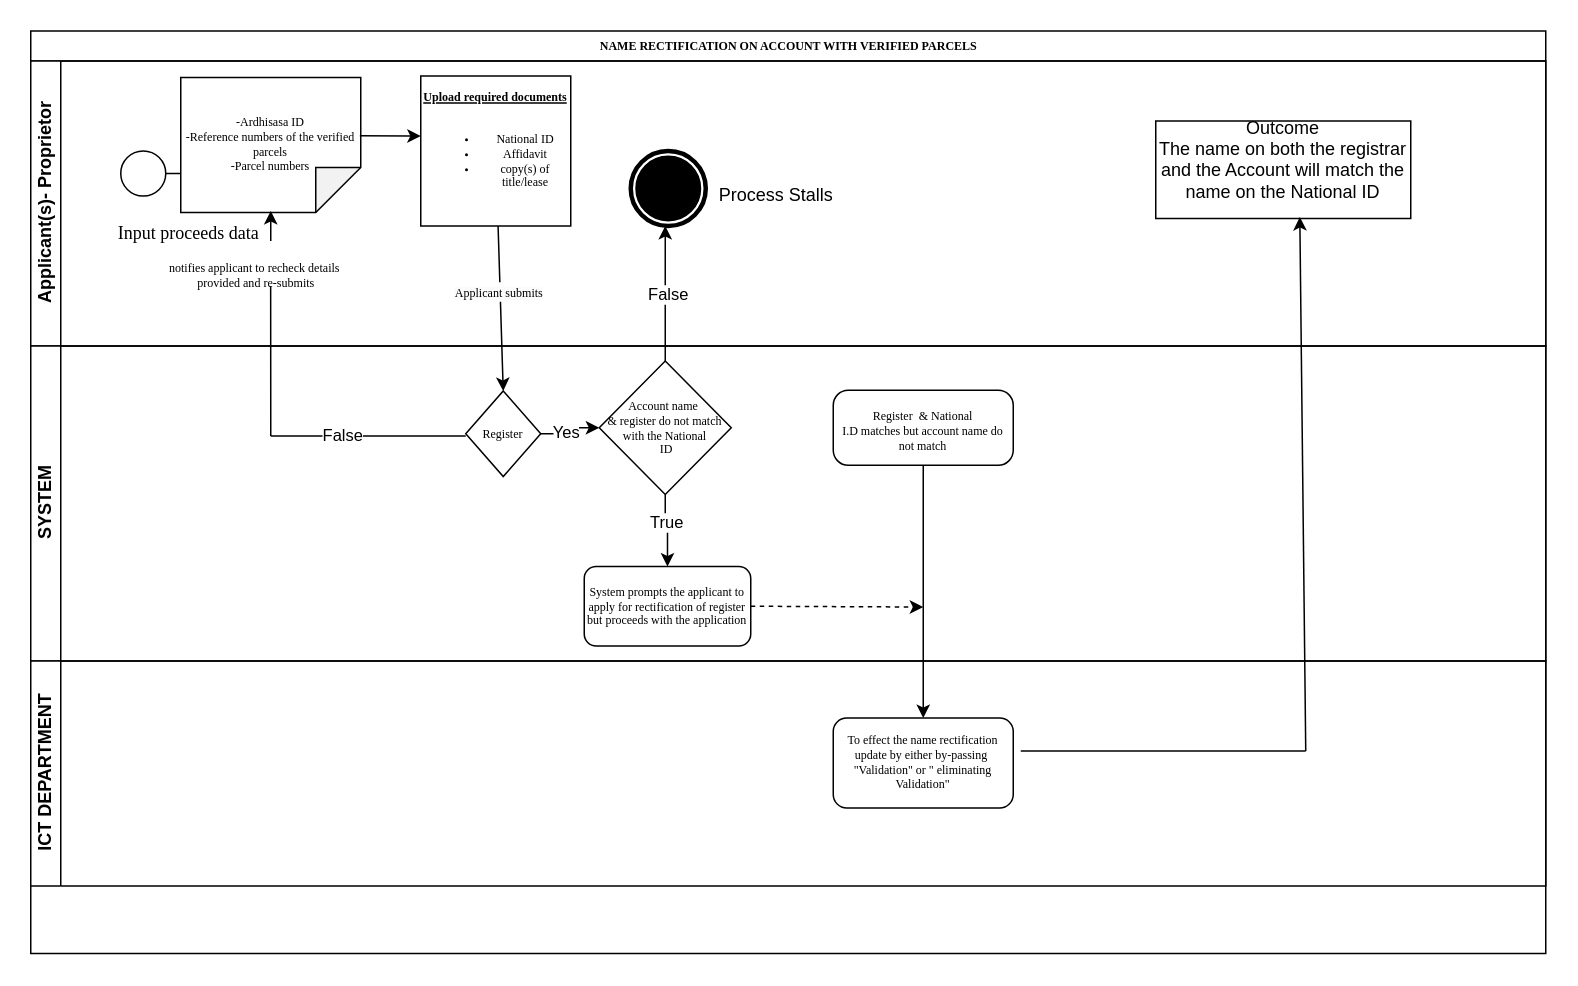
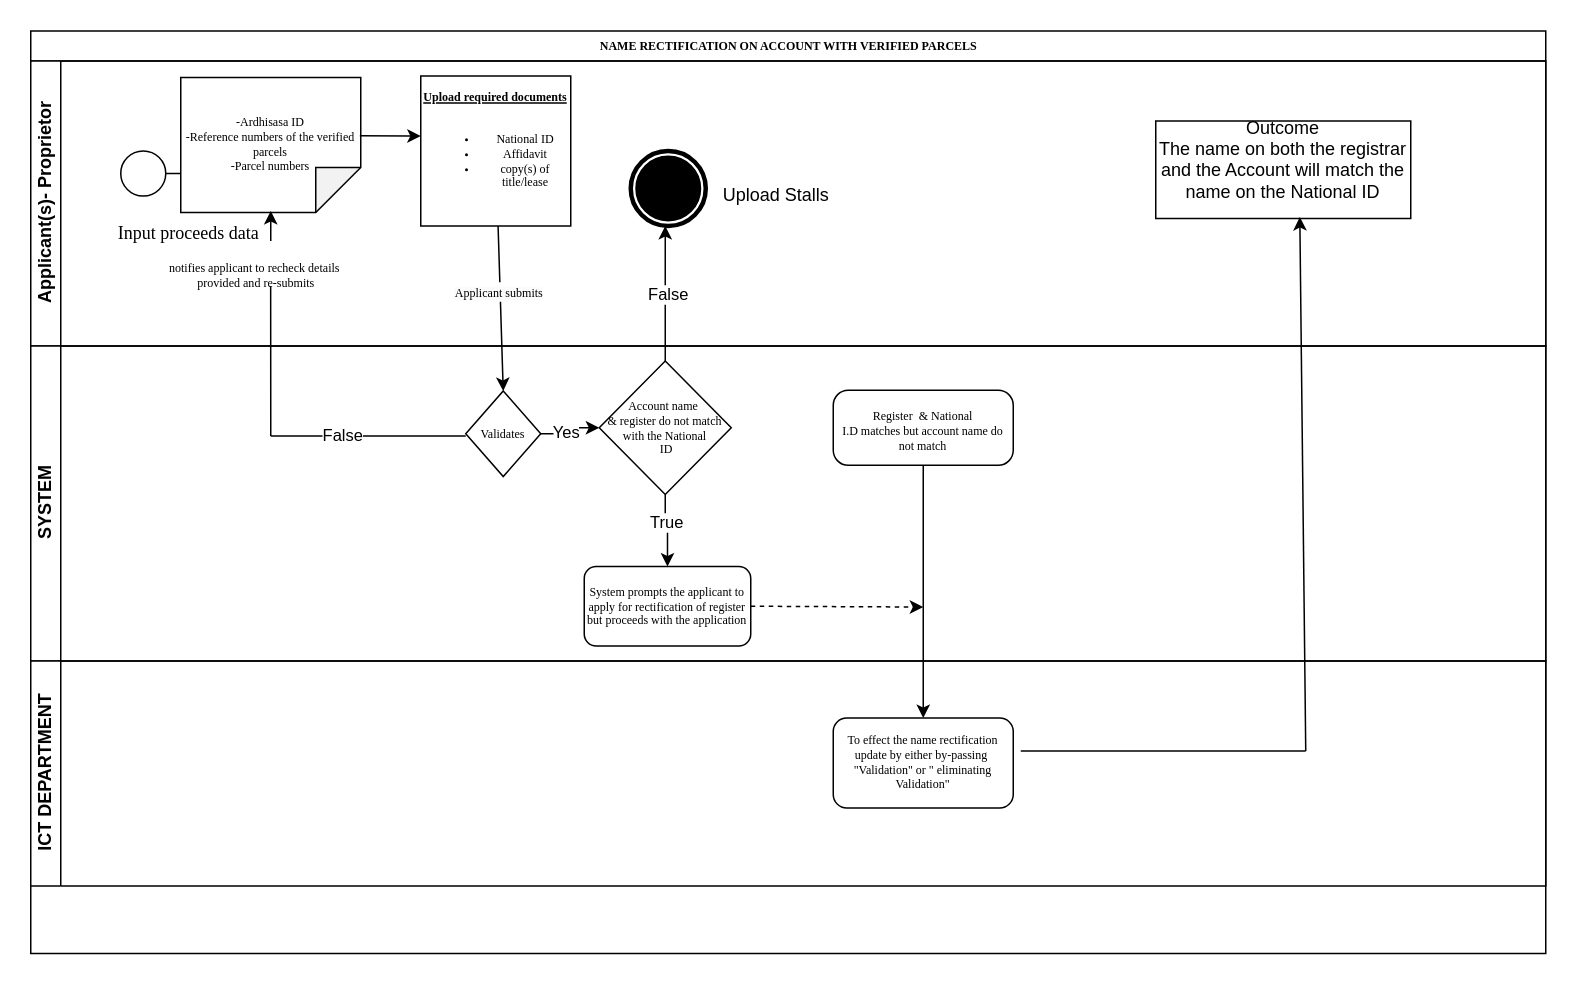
  <mxCell id="0" />
  <mxCell id="1" parent="0" />
  <mxCell id="2" value="NAME RECTIFICATION ON ACCOUNT WITH VERIFIED PARCELS" style="swimlane;html=1;childLayout=stackLayout;horizontal=1;startSize=20;horizontalStack=0;rounded=0;shadow=0;labelBackgroundColor=none;strokeWidth=1;fontFamily=Verdana;fontSize=8;align=center;" parent="1" vertex="1"><mxGeometry x="20" y="20" width="1010" height="615" as="geometry" /></mxCell>
  <mxCell id="3" value="Applicant(s)- Proprietor" style="swimlane;html=1;startSize=20;horizontal=0;" parent="2" vertex="1"><mxGeometry y="20" width="1010" height="190" as="geometry" /></mxCell>
  <mxCell id="4" style="edgeStyle=orthogonalEdgeStyle;rounded=0;html=1;labelBackgroundColor=none;startArrow=none;startFill=0;startSize=5;endArrow=classicThin;endFill=1;endSize=5;jettySize=auto;orthogonalLoop=1;strokeWidth=1;fontFamily=Verdana;fontSize=8" parent="3" source="5" edge="1"><mxGeometry relative="1" as="geometry"><mxPoint x="120" y="75" as="targetPoint" /></mxGeometry></mxCell>
  <mxCell id="5" value="" style="ellipse;whiteSpace=wrap;html=1;rounded=0;shadow=0;labelBackgroundColor=none;strokeWidth=1;fontFamily=Verdana;fontSize=8;align=center;" parent="3" vertex="1"><mxGeometry x="60" y="60" width="30" height="30" as="geometry" /></mxCell>
  <mxCell id="6" value="&lt;h6&gt;&lt;span style=&quot;font-weight: normal;&quot;&gt;&lt;font face=&quot;Times New Roman&quot;&gt;-Ardhisasa ID&lt;br&gt;&lt;/font&gt;&lt;font face=&quot;vrdMzk03zgyeCwnh8cxA&quot;&gt;-Reference numbers of the verified parcels&lt;br&gt;&lt;/font&gt;&lt;font face=&quot;vrdMzk03zgyeCwnh8cxA&quot;&gt;-Parcel numbers&lt;/font&gt;&lt;/span&gt;&lt;/h6&gt;" style="shape=note;whiteSpace=wrap;html=1;backgroundOutline=1;darkOpacity=0.05;direction=south;" vertex="1" parent="3"><mxGeometry x="100" y="11" width="120" height="90" as="geometry" /></mxCell>
  <mxCell id="7" value="&lt;h6&gt;&lt;font face=&quot;Times New Roman&quot;&gt;&lt;u&gt;Upload required documents&lt;/u&gt;&lt;/font&gt;&lt;/h6&gt;&lt;h6&gt;&lt;ul&gt;&lt;li&gt;&lt;font face=&quot;Times New Roman&quot;&gt;&lt;span style=&quot;font-weight: normal;&quot;&gt;National ID&lt;/span&gt;&lt;/font&gt;&lt;/li&gt;&lt;li&gt;&lt;font face=&quot;Times New Roman&quot;&gt;&lt;span style=&quot;font-weight: normal;&quot;&gt;Affidavit&lt;/span&gt;&lt;/font&gt;&lt;/li&gt;&lt;li&gt;&lt;font face=&quot;Times New Roman&quot;&gt;&lt;span style=&quot;font-weight: normal;&quot;&gt;copy(s) of title/lease&lt;/span&gt;&lt;/font&gt;&lt;/li&gt;&lt;/ul&gt;&lt;/h6&gt;&lt;div&gt;&lt;br&gt;&lt;/div&gt;" style="whiteSpace=wrap;html=1;aspect=fixed;" vertex="1" parent="3"><mxGeometry x="260" y="10" width="100" height="100" as="geometry" /></mxCell>
  <mxCell id="8" value="" style="edgeStyle=none;orthogonalLoop=1;jettySize=auto;html=1;rounded=0;exitX=0.432;exitY=0.005;exitDx=0;exitDy=0;exitPerimeter=0;" edge="1" parent="3" source="6"><mxGeometry width="100" relative="1" as="geometry"><mxPoint x="230" y="50" as="sourcePoint" /><mxPoint x="260" y="50" as="targetPoint" /><Array as="points" /></mxGeometry></mxCell>
  <mxCell id="9" value="&lt;font face=&quot;Times New Roman&quot;&gt;Input proceeds data&lt;/font&gt;" style="text;html=1;align=center;verticalAlign=middle;resizable=0;points=[];autosize=1;strokeColor=none;fillColor=none;" vertex="1" parent="3"><mxGeometry x="50" y="100" width="110" height="30" as="geometry" /></mxCell>
  <mxCell id="10" value="" style="edgeStyle=none;orthogonalLoop=1;jettySize=auto;html=1;rounded=0;entryX=0.881;entryY=-0.048;entryDx=0;entryDy=0;entryPerimeter=0;" edge="1" parent="3"><mxGeometry width="100" relative="1" as="geometry"><mxPoint x="160" y="120" as="sourcePoint" /><mxPoint x="160.0" y="100.0" as="targetPoint" /><Array as="points" /></mxGeometry></mxCell>
  <mxCell id="11" value="&lt;h6&gt;&lt;br&gt;&lt;/h6&gt;" style="text;html=1;align=center;verticalAlign=middle;resizable=0;points=[];autosize=1;strokeColor=none;fillColor=none;" vertex="1" parent="3"><mxGeometry x="330" y="130" width="20" height="60" as="geometry" /></mxCell>
  <mxCell id="12" value="Outcome&lt;div&gt;The name on both the registrar and the Account will match the name on the National ID&lt;br&gt;&lt;div&gt;&lt;u&gt;&lt;br&gt;&lt;/u&gt;&lt;/div&gt;&lt;/div&gt;" style="rounded=0;whiteSpace=wrap;html=1;" vertex="1" parent="3"><mxGeometry x="750" y="40" width="170" height="65" as="geometry" /></mxCell>
  <mxCell id="13" value="" style="points=[[0.145,0.145,0],[0.5,0,0],[0.855,0.145,0],[1,0.5,0],[0.855,0.855,0],[0.5,1,0],[0.145,0.855,0],[0,0.5,0]];shape=mxgraph.bpmn.event;html=1;verticalLabelPosition=bottom;labelBackgroundColor=#ffffff;verticalAlign=top;align=center;perimeter=ellipsePerimeter;outlineConnect=0;aspect=fixed;outline=end;symbol=terminate;" vertex="1" parent="3"><mxGeometry x="400" y="60" width="50" height="50" as="geometry" /></mxCell>
- <mxCell id="14" value="&amp;nbsp;Process Stalls" style="text;html=1;align=center;verticalAlign=middle;resizable=0;points=[];autosize=1;strokeColor=none;fillColor=none;" vertex="1" parent="3"><mxGeometry x="445" y="75" width="100" height="30" as="geometry" /></mxCell>
+ <mxCell id="14" value="&amp;nbsp;Upload Stalls" style="text;html=1;align=center;verticalAlign=middle;resizable=0;points=[];autosize=1;strokeColor=none;fillColor=none;" vertex="1" parent="3"><mxGeometry x="445" y="75" width="100" height="30" as="geometry" /></mxCell>
  <mxCell id="15" value="SYSTEM" style="swimlane;html=1;startSize=20;horizontal=0;" parent="2" vertex="1"><mxGeometry y="210" width="1010" height="210" as="geometry" /></mxCell>
  <mxCell id="16" value="" style="edgeStyle=orthogonalEdgeStyle;rounded=0;orthogonalLoop=1;jettySize=auto;html=1;" edge="1" parent="15" source="18" target="21"><mxGeometry relative="1" as="geometry" /></mxCell>
  <mxCell id="17" value="Yes" style="edgeLabel;html=1;align=center;verticalAlign=middle;resizable=0;points=[];" vertex="1" connectable="0" parent="16"><mxGeometry x="-0.243" y="1" relative="1" as="geometry"><mxPoint as="offset" /></mxGeometry></mxCell>
- <mxCell id="18" value="Register" style="strokeWidth=1;html=1;shape=mxgraph.flowchart.decision;whiteSpace=wrap;rounded=1;shadow=0;labelBackgroundColor=none;fontFamily=Verdana;fontSize=8;align=center;" parent="15" vertex="1"><mxGeometry x="290" y="30" width="50" height="57" as="geometry" /></mxCell>
+ <mxCell id="18" value="Validates" style="strokeWidth=1;html=1;shape=mxgraph.flowchart.decision;whiteSpace=wrap;rounded=1;shadow=0;labelBackgroundColor=none;fontFamily=Verdana;fontSize=8;align=center;" parent="15" vertex="1"><mxGeometry x="290" y="30" width="50" height="57" as="geometry" /></mxCell>
  <mxCell id="19" value="" style="edgeStyle=orthogonalEdgeStyle;rounded=0;orthogonalLoop=1;jettySize=auto;html=1;" edge="1" parent="15" source="21" target="22"><mxGeometry relative="1" as="geometry" /></mxCell>
  <mxCell id="20" value="True" style="edgeLabel;html=1;align=center;verticalAlign=middle;resizable=0;points=[];" vertex="1" connectable="0" parent="19"><mxGeometry x="-0.268" relative="1" as="geometry"><mxPoint as="offset" /></mxGeometry></mxCell>
  <mxCell id="21" value="Account name&amp;nbsp;&lt;div&gt;&amp;amp; register do not match&lt;div&gt;with the National&lt;div&gt;&amp;nbsp;ID&lt;br&gt;&lt;/div&gt;&lt;/div&gt;&lt;/div&gt;" style="strokeWidth=1;html=1;shape=mxgraph.flowchart.decision;whiteSpace=wrap;rounded=1;shadow=0;labelBackgroundColor=none;fontFamily=Verdana;fontSize=8;align=center;" vertex="1" parent="15"><mxGeometry x="379" y="10" width="88" height="89" as="geometry" /></mxCell>
  <mxCell id="22" value="System prompts the applicant to apply for rectification of register but proceeds with the application" style="whiteSpace=wrap;html=1;fontSize=8;fontFamily=Verdana;strokeWidth=1;rounded=1;shadow=0;labelBackgroundColor=none;" vertex="1" parent="15"><mxGeometry x="369" y="147" width="111" height="53" as="geometry" /></mxCell>
  <mxCell id="23" value="To effect the name rectification update by either by-passing&amp;nbsp; &quot;Validation&quot; or &quot; eliminating Validation&quot;" style="whiteSpace=wrap;html=1;fontSize=8;fontFamily=Verdana;strokeWidth=1;rounded=1;shadow=0;labelBackgroundColor=none;" vertex="1" parent="15"><mxGeometry x="535" y="248" width="120" height="60" as="geometry" /></mxCell>
  <mxCell id="24" value="&lt;span style=&quot;font-family: Verdana; font-size: 8px;&quot;&gt;Register&amp;nbsp; &amp;amp; National&lt;/span&gt;&lt;div style=&quot;font-family: Verdana; font-size: 8px;&quot;&gt;I.D matches but account name do not match&lt;/div&gt;" style="points=[[0.25,0,0],[0.5,0,0],[0.75,0,0],[1,0.25,0],[1,0.5,0],[1,0.75,0],[0.75,1,0],[0.5,1,0],[0.25,1,0],[0,0.75,0],[0,0.5,0],[0,0.25,0]];shape=mxgraph.bpmn.task;whiteSpace=wrap;rectStyle=rounded;size=10;html=1;container=1;expand=0;collapsible=0;taskMarker=abstract;" vertex="1" parent="15"><mxGeometry x="535" y="29.5" width="120" height="50" as="geometry" /></mxCell>
  <mxCell id="25" value="" style="edgeStyle=orthogonalEdgeStyle;rounded=0;orthogonalLoop=1;jettySize=auto;html=1;exitX=0.5;exitY=1;exitDx=0;exitDy=0;exitPerimeter=0;" edge="1" parent="15" source="24" target="23"><mxGeometry relative="1" as="geometry"><mxPoint x="575" y="100" as="sourcePoint" /></mxGeometry></mxCell>
  <mxCell id="26" value="ICT DEPARTMENT" style="swimlane;html=1;startSize=20;horizontal=0;" parent="2" vertex="1"><mxGeometry y="420" width="1010" height="150" as="geometry" /></mxCell>
  <mxCell id="27" value="" style="endArrow=classic;html=1;rounded=0;entryX=0.5;entryY=0;entryDx=0;entryDy=0;entryPerimeter=0;" edge="1" parent="2" source="7" target="18"><mxGeometry width="50" height="50" relative="1" as="geometry"><mxPoint x="280" y="290" as="sourcePoint" /><mxPoint x="330" y="240" as="targetPoint" /></mxGeometry></mxCell>
  <mxCell id="28" value="&lt;span style=&quot;font-family: &amp;quot;Times New Roman&amp;quot;; font-size: 8.04px; background-color: rgb(251, 251, 251);&quot;&gt;Applicant submits&lt;/span&gt;" style="edgeLabel;html=1;align=center;verticalAlign=middle;resizable=0;points=[];" vertex="1" connectable="0" parent="27"><mxGeometry x="-0.222" y="-1" relative="1" as="geometry"><mxPoint as="offset" /></mxGeometry></mxCell>
  <mxCell id="29" value="&lt;h6&gt;&lt;span style=&quot;font-weight: normal;&quot;&gt;&lt;font face=&quot;Times New Roman&quot;&gt;notifies applicant to recheck details&amp;nbsp;&lt;br&gt;provided and re-submits&lt;/font&gt;&lt;/span&gt;&lt;/h6&gt;" style="text;html=1;align=center;verticalAlign=middle;resizable=0;points=[];autosize=1;strokeColor=none;fillColor=none;" vertex="1" parent="1"><mxGeometry x="100" y="148" width="140" height="70" as="geometry" /></mxCell>
  <mxCell id="30" value="" style="endArrow=none;html=1;rounded=0;entryX=0.571;entryY=0.6;entryDx=0;entryDy=0;entryPerimeter=0;" edge="1" parent="1" target="29"><mxGeometry width="50" height="50" relative="1" as="geometry"><mxPoint x="180" y="290" as="sourcePoint" /><mxPoint x="180" y="260" as="targetPoint" /><Array as="points"><mxPoint x="180" y="280" /></Array></mxGeometry></mxCell>
  <mxCell id="31" value="" style="endArrow=none;html=1;rounded=0;" edge="1" parent="1"><mxGeometry width="50" height="50" relative="1" as="geometry"><mxPoint x="180" y="290" as="sourcePoint" /><mxPoint x="310" y="290" as="targetPoint" /></mxGeometry></mxCell>
  <mxCell id="32" value="False" style="edgeLabel;html=1;align=center;verticalAlign=middle;resizable=0;points=[];" vertex="1" connectable="0" parent="31"><mxGeometry x="-0.27" y="-1" relative="1" as="geometry"><mxPoint y="-2" as="offset" /></mxGeometry></mxCell>
  <mxCell id="33" value="" style="endArrow=none;dashed=1;html=1;rounded=0;exitX=1;exitY=0.5;exitDx=0;exitDy=0;" edge="1" parent="1" source="22"><mxGeometry width="50" height="50" relative="1" as="geometry"><mxPoint x="521" y="420" as="sourcePoint" /><mxPoint x="610" y="404" as="targetPoint" /></mxGeometry></mxCell>
  <mxCell id="34" value="" style="endArrow=classic;html=1;rounded=0;" edge="1" parent="1"><mxGeometry width="50" height="50" relative="1" as="geometry"><mxPoint x="610" y="404" as="sourcePoint" /><mxPoint x="615" y="404" as="targetPoint" /></mxGeometry></mxCell>
  <mxCell id="35" value="" style="endArrow=none;html=1;rounded=0;" edge="1" parent="1"><mxGeometry width="50" height="50" relative="1" as="geometry"><mxPoint x="680" y="500" as="sourcePoint" /><mxPoint x="870" y="500" as="targetPoint" /></mxGeometry></mxCell>
  <mxCell id="36" value="" style="endArrow=classic;html=1;rounded=0;" edge="1" parent="1"><mxGeometry width="50" height="50" relative="1" as="geometry"><mxPoint x="410" y="250" as="sourcePoint" /><mxPoint x="410" y="250" as="targetPoint" /></mxGeometry></mxCell>
  <mxCell id="37" value="" style="endArrow=classic;html=1;rounded=0;entryX=0.565;entryY=0.985;entryDx=0;entryDy=0;entryPerimeter=0;" edge="1" parent="1" target="12"><mxGeometry width="50" height="50" relative="1" as="geometry"><mxPoint x="870" y="500" as="sourcePoint" /><mxPoint x="820" y="150" as="targetPoint" /></mxGeometry></mxCell>
  <mxCell id="38" value="" style="endArrow=classic;html=1;rounded=0;exitX=0.5;exitY=0;exitDx=0;exitDy=0;exitPerimeter=0;" edge="1" parent="1" source="21"><mxGeometry width="50" height="50" relative="1" as="geometry"><mxPoint x="390" y="300" as="sourcePoint" /><mxPoint x="443" y="150" as="targetPoint" /></mxGeometry></mxCell>
  <mxCell id="39" value="False" style="edgeLabel;html=1;align=center;verticalAlign=middle;resizable=0;points=[];" vertex="1" connectable="0" parent="38"><mxGeometry y="-1" relative="1" as="geometry"><mxPoint as="offset" /></mxGeometry></mxCell>
